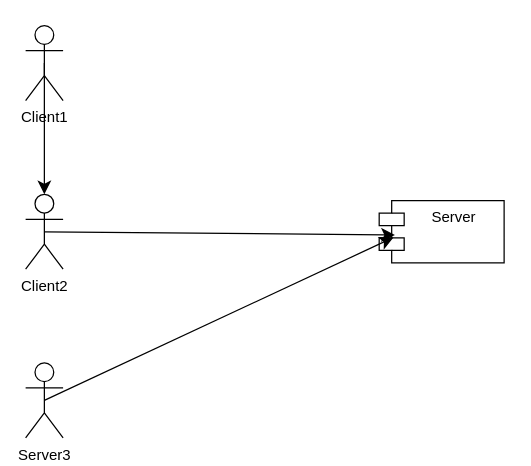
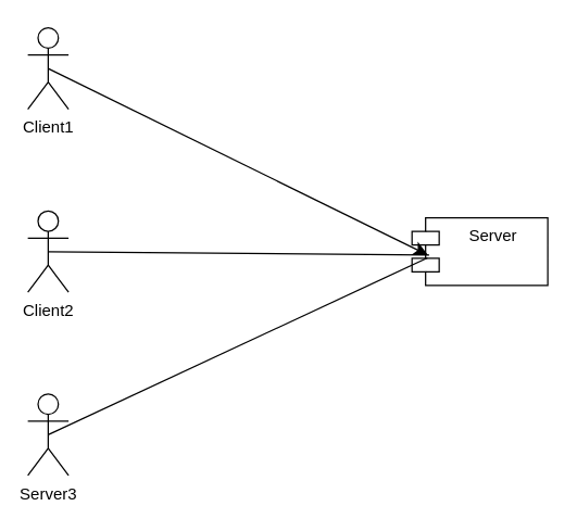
  <mxCell id="0" />
  <mxCell id="1" parent="0" />
  <mxCell id="2" value="Client1" style="shape=umlActor;verticalLabelPosition=bottom;verticalAlign=top;html=1;outlineConnect=0;" vertex="1" parent="1"><mxGeometry y="20" width="30" height="60" as="geometry" x="20" /></mxCell>
  <mxCell id="3" value="Client2" style="shape=umlActor;verticalLabelPosition=bottom;verticalAlign=top;html=1;outlineConnect=0;" vertex="1" parent="1"><mxGeometry y="155" width="30" height="60" as="geometry" x="20" /></mxCell>
  <mxCell id="4" value="Server3" style="shape=umlActor;verticalLabelPosition=bottom;verticalAlign=top;html=1;outlineConnect=0;" vertex="1" parent="1"><mxGeometry y="290" width="30" height="60" as="geometry" x="20" /></mxCell>
  <mxCell id="5" value="Server" style="shape=module;align=left;spacingLeft=20;align=center;verticalAlign=top;whiteSpace=wrap;html=1;" vertex="1" parent="1"><mxGeometry x="303" y="160" width="100" height="50" as="geometry" /></mxCell>
- <mxCell id="6" style="edgeStyle=none;curved=1;rounded=0;orthogonalLoop=1;jettySize=auto;html=1;exitX=0.5;exitY=0.5;exitDx=0;exitDy=0;exitPerimeter=0;fontSize=12;startSize=8;endSize=8;" edge="1" parent="1" source="2" target="3"><mxGeometry relative="1" as="geometry" /></mxCell>
- <mxCell id="7" style="edgeStyle=none;curved=1;rounded=0;orthogonalLoop=1;jettySize=auto;html=1;exitX=0.5;exitY=0.5;exitDx=0;exitDy=0;exitPerimeter=0;entryX=0.126;entryY=0.552;entryDx=0;entryDy=0;entryPerimeter=0;fontSize=12;startSize=8;endSize=8;" edge="1" parent="1" source="3" target="5"><mxGeometry relative="1" as="geometry" /></mxCell>
- <mxCell id="8" style="edgeStyle=none;curved=1;rounded=0;orthogonalLoop=1;jettySize=auto;html=1;exitX=0.5;exitY=0.5;exitDx=0;exitDy=0;exitPerimeter=0;entryX=0.114;entryY=0.592;entryDx=0;entryDy=0;entryPerimeter=0;fontSize=12;startSize=8;endSize=8;" edge="1" parent="1" source="4" target="5"><mxGeometry relative="1" as="geometry" /></mxCell>
+ <mxCell id="6" style="edgeStyle=none;curved=1;rounded=0;orthogonalLoop=1;jettySize=auto;html=1;exitX=0.5;exitY=0.5;exitDx=0;exitDy=0;exitPerimeter=0;entryX=0.118;entryY=0.552;entryDx=0;entryDy=0;entryPerimeter=0;fontSize=12;startSize=8;endSize=8;" edge="1" parent="1" source="2" target="5"><mxGeometry relative="1" as="geometry" /></mxCell>
+ <mxCell id="7" style="edgeStyle=none;curved=1;rounded=0;orthogonalLoop=1;jettySize=auto;html=1;exitX=0.5;exitY=0.5;exitDx=0;exitDy=0;exitPerimeter=0;entryX=0.126;entryY=0.552;entryDx=0;entryDy=0;entryPerimeter=0;fontSize=12;startSize=8;endSize=8;endArrow=none;" edge="1" parent="1" source="3" target="5"><mxGeometry relative="1" as="geometry" /></mxCell>
+ <mxCell id="8" style="edgeStyle=none;curved=1;rounded=0;orthogonalLoop=1;jettySize=auto;html=1;exitX=0.5;exitY=0.5;exitDx=0;exitDy=0;exitPerimeter=0;entryX=0.114;entryY=0.592;entryDx=0;entryDy=0;entryPerimeter=0;fontSize=12;startSize=8;endSize=8;endArrow=none;" edge="1" parent="1" source="4" target="5"><mxGeometry relative="1" as="geometry" /></mxCell>
